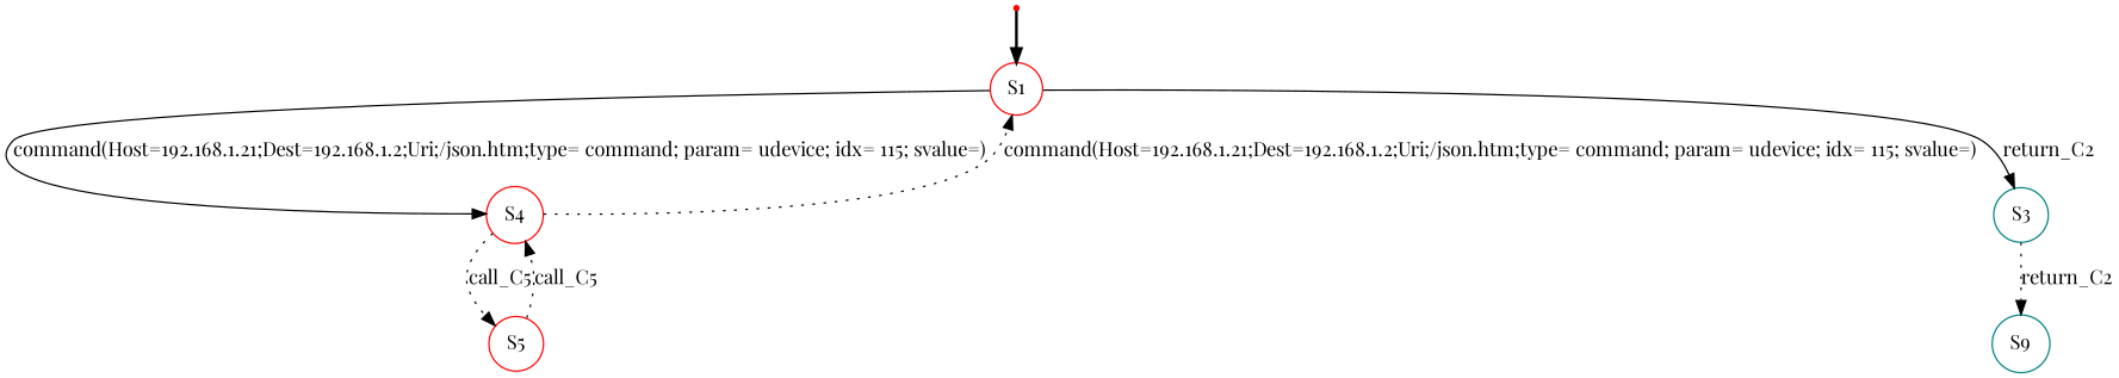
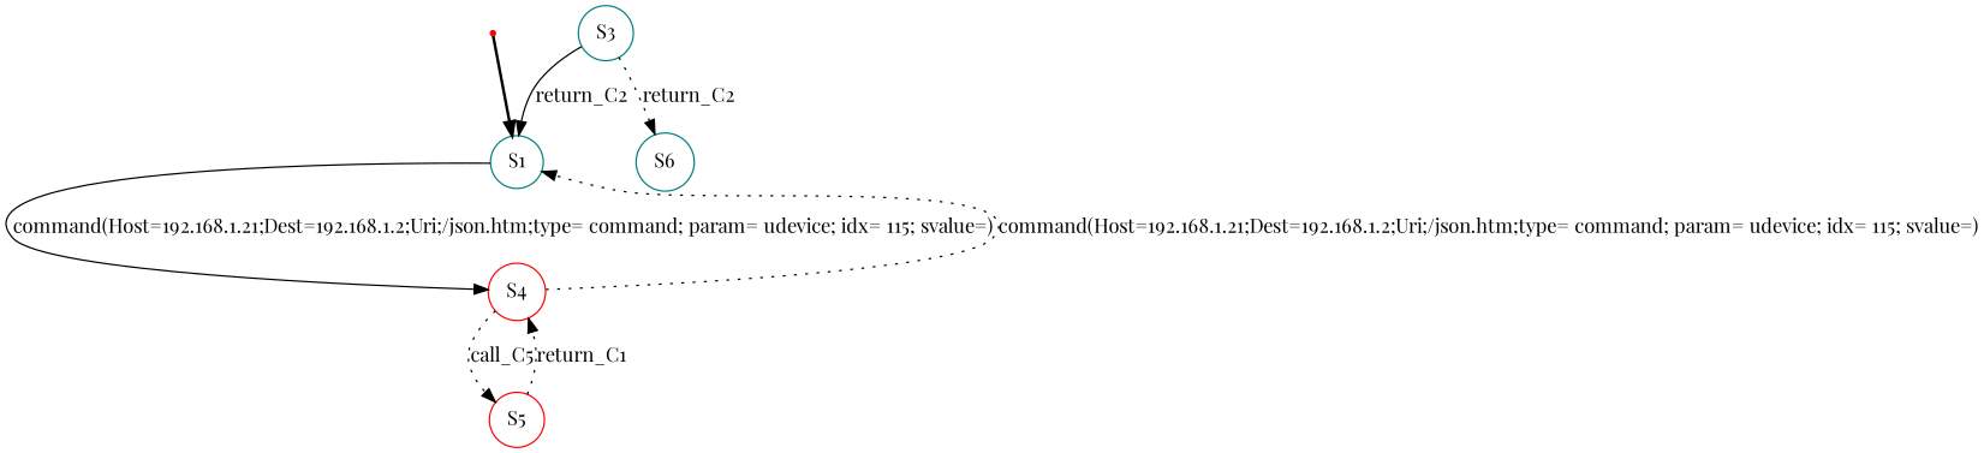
  digraph {
    fontname="Playfair Display"
    node [color=red fontname="Playfair Display" shape=circle]
    edge [fontname="Playfair Display" style=dotted]
    S00 [shape=point]
-   n2 [label=S1]
+   n2 [color=teal label=S1]
    n3 [label=S4]
    n4 [label=S5]
    n5 [color=teal label=S3]
-   n6 [color=teal label=S9]
+   n6 [color=teal label=S6]
    S00 -> n2 [style=bold]
    n2 -> n3 [label="command(Host=192.168.1.21;Dest=192.168.1.2;Uri;/json.htm;type= command; param= udevice; idx= 115; svalue=)" style=solid]
    n3 -> n2 [label="command(Host=192.168.1.21;Dest=192.168.1.2;Uri;/json.htm;type= command; param= udevice; idx= 115; svalue=)"]
    n3 -> n4 [label=call_C5]
-   n4 -> n3 [label=call_C5]
-   n2 -> n5 [label=return_C2 style=solid]
+   n4 -> n3 [label=return_C1]
+   n5 -> n2 [label=return_C2 style=solid]
    n5 -> n6 [label=return_C2]
  }
